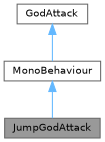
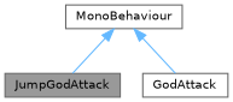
  digraph {
    node [color=gray40 fillcolor=white fontname=Helvetica fontsize=10 shape=box style=filled]
    edge [color=steelblue1 dir=back fontname=Helvetica fontsize=10 labelfontname=Helvetica labelfontsize=10 style=solid]
    n1 [fillcolor=grey60 fontcolor=black height=0.2 label=JumpGodAttack width=0.4]
    n2 [height=0.2 label=GodAttack width=0.4]
    n3 [height=0.2 label=MonoBehaviour width=0.4]
    n3 -> n1
-   n2 -> n3
+   n3 -> n2
  }
